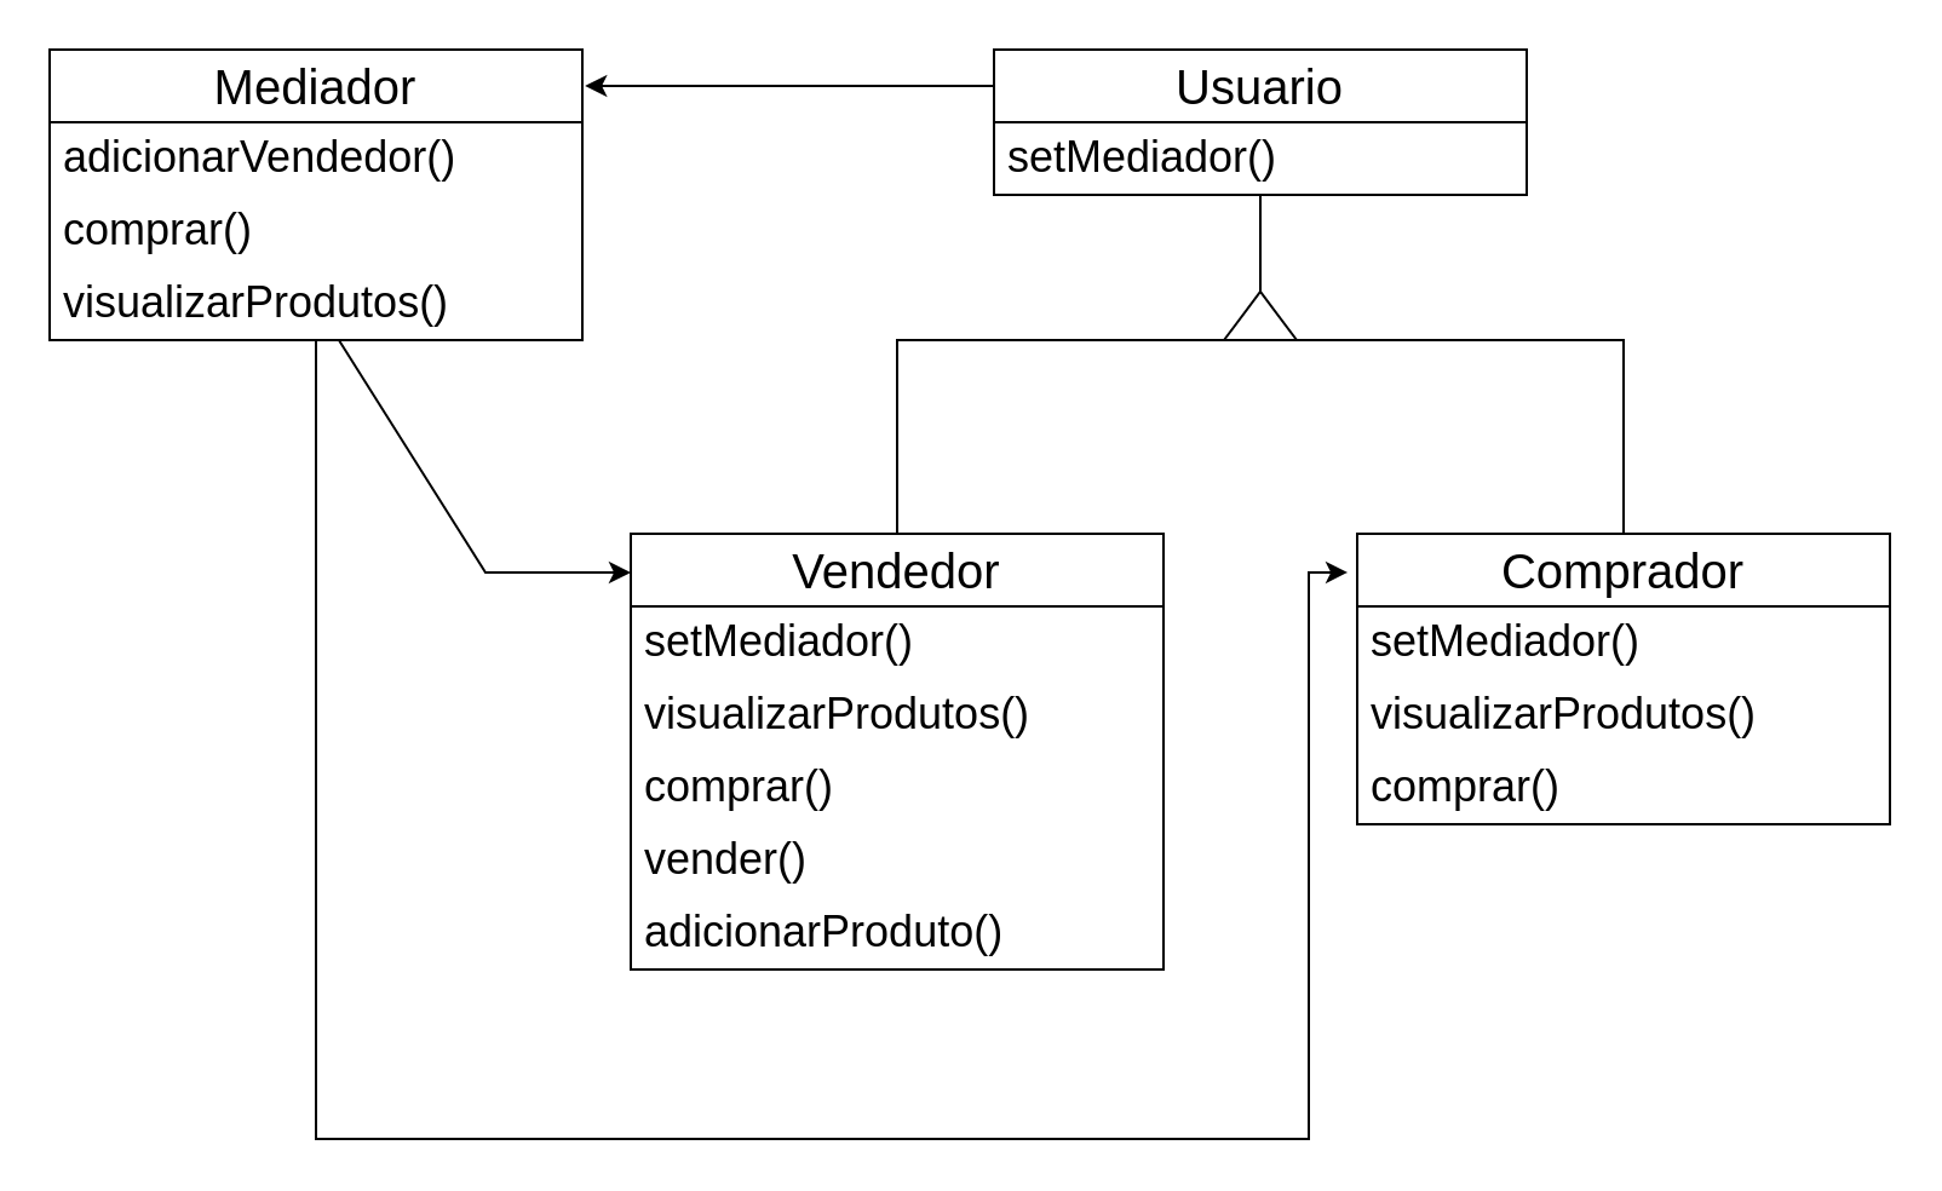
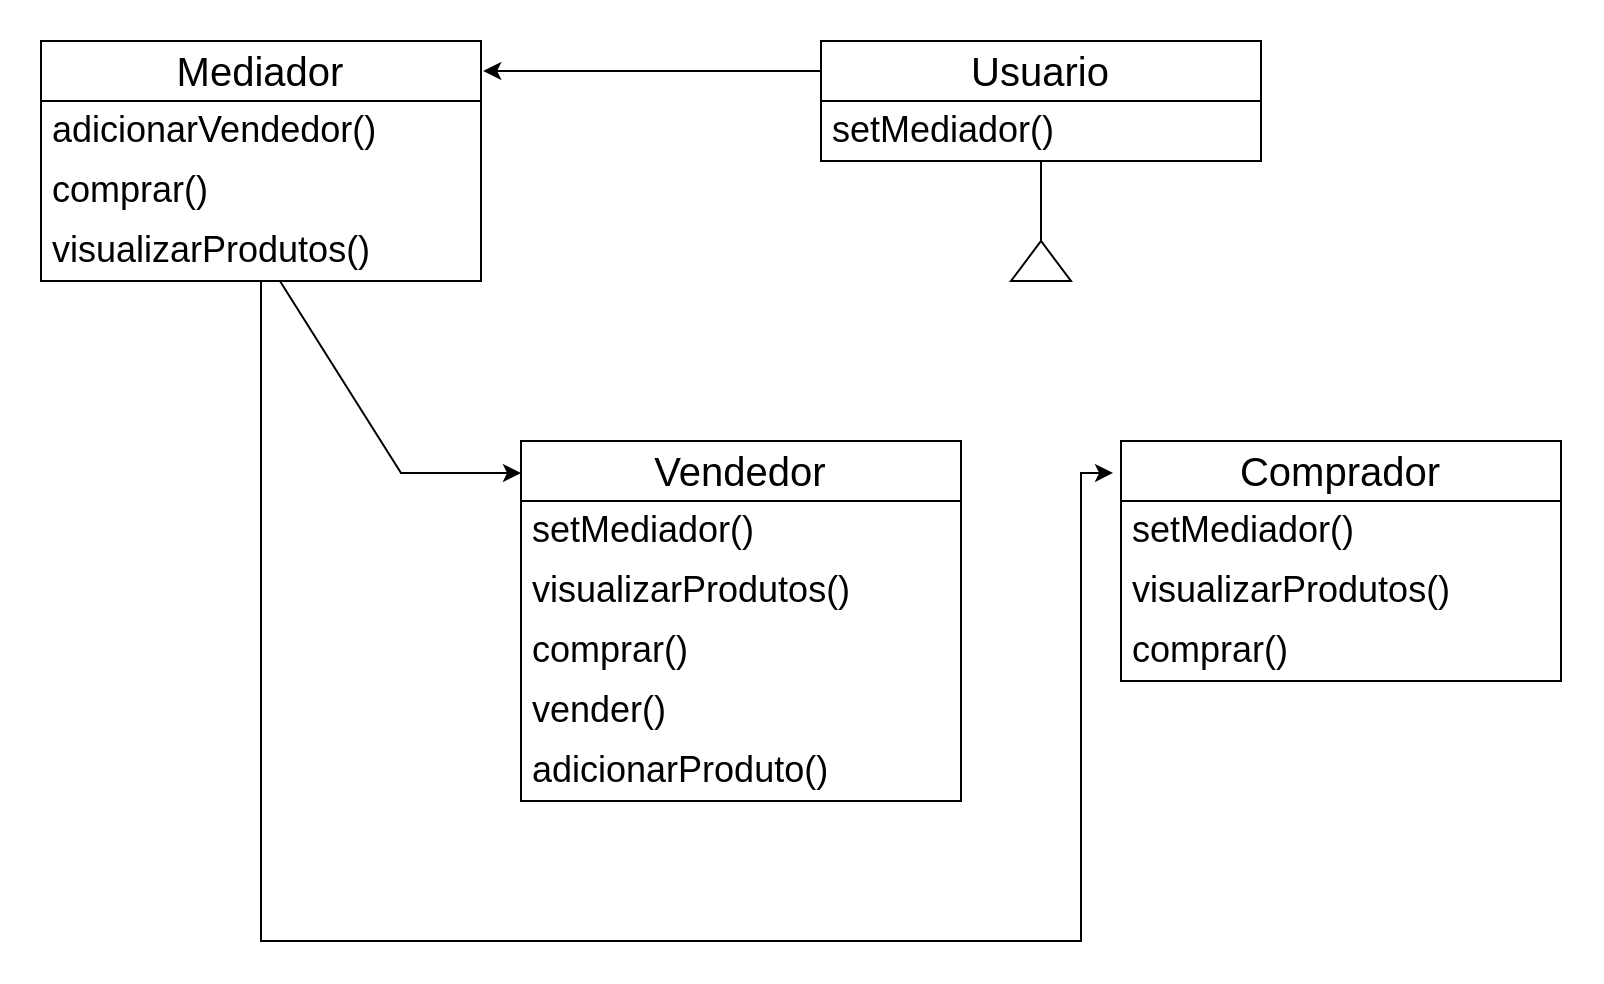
  <mxCell id="0" />
  <mxCell id="1" parent="0" />
  <mxCell id="2" value="Mediador" style="swimlane;fontStyle=0;childLayout=stackLayout;horizontal=1;startSize=30;horizontalStack=0;resizeParent=1;resizeParentMax=0;resizeLast=0;collapsible=1;marginBottom=0;whiteSpace=wrap;html=1;fontSize=20;" parent="1" vertex="1"><mxGeometry x="20" y="20" width="220" height="120" as="geometry" /></mxCell>
  <mxCell id="3" value="adicionarVendedor()" style="text;strokeColor=none;fillColor=none;align=left;verticalAlign=middle;spacingLeft=4;spacingRight=4;overflow=hidden;points=[[0,0.5],[1,0.5]];portConstraint=eastwest;rotatable=0;whiteSpace=wrap;html=1;fontSize=18;" parent="2" vertex="1"><mxGeometry y="30" width="220" height="30" as="geometry" /></mxCell>
  <mxCell id="4" value="comprar()" style="text;strokeColor=none;fillColor=none;align=left;verticalAlign=middle;spacingLeft=4;spacingRight=4;overflow=hidden;points=[[0,0.5],[1,0.5]];portConstraint=eastwest;rotatable=0;whiteSpace=wrap;html=1;fontSize=18;" parent="2" vertex="1"><mxGeometry y="60" width="220" height="30" as="geometry" /></mxCell>
  <mxCell id="5" value="visualizarProdutos()" style="text;strokeColor=none;fillColor=none;align=left;verticalAlign=middle;spacingLeft=4;spacingRight=4;overflow=hidden;points=[[0,0.5],[1,0.5]];portConstraint=eastwest;rotatable=0;whiteSpace=wrap;html=1;fontSize=18;" parent="2" vertex="1"><mxGeometry y="90" width="220" height="30" as="geometry" /></mxCell>
  <mxCell id="6" style="edgeStyle=none;html=1;entryX=1.005;entryY=0.125;entryDx=0;entryDy=0;entryPerimeter=0;fontSize=18;exitX=0;exitY=0.25;exitDx=0;exitDy=0;" parent="1" source="7" target="2" edge="1"><mxGeometry relative="1" as="geometry" /></mxCell>
  <mxCell id="7" value="Usuario" style="swimlane;fontStyle=0;childLayout=stackLayout;horizontal=1;startSize=30;horizontalStack=0;resizeParent=1;resizeParentMax=0;resizeLast=0;collapsible=1;marginBottom=0;whiteSpace=wrap;html=1;fontSize=20;" parent="1" vertex="1"><mxGeometry x="410" y="20" width="220" height="60" as="geometry" /></mxCell>
  <mxCell id="8" value="setMediador()" style="text;strokeColor=none;fillColor=none;align=left;verticalAlign=middle;spacingLeft=4;spacingRight=4;overflow=hidden;points=[[0,0.5],[1,0.5]];portConstraint=eastwest;rotatable=0;whiteSpace=wrap;html=1;fontSize=18;" parent="7" vertex="1"><mxGeometry y="30" width="220" height="30" as="geometry" /></mxCell>
  <mxCell id="9" value="Vendedor" style="swimlane;fontStyle=0;childLayout=stackLayout;horizontal=1;startSize=30;horizontalStack=0;resizeParent=1;resizeParentMax=0;resizeLast=0;collapsible=1;marginBottom=0;whiteSpace=wrap;html=1;fontSize=20;" parent="1" vertex="1"><mxGeometry x="260" y="220" width="220" height="180" as="geometry" /></mxCell>
  <mxCell id="10" value="setMediador()" style="text;strokeColor=none;fillColor=none;align=left;verticalAlign=middle;spacingLeft=4;spacingRight=4;overflow=hidden;points=[[0,0.5],[1,0.5]];portConstraint=eastwest;rotatable=0;whiteSpace=wrap;html=1;fontSize=18;" parent="9" vertex="1"><mxGeometry y="30" width="220" height="30" as="geometry" /></mxCell>
  <mxCell id="11" value="visualizarProdutos()" style="text;strokeColor=none;fillColor=none;align=left;verticalAlign=middle;spacingLeft=4;spacingRight=4;overflow=hidden;points=[[0,0.5],[1,0.5]];portConstraint=eastwest;rotatable=0;whiteSpace=wrap;html=1;fontSize=18;" parent="9" vertex="1"><mxGeometry y="60" width="220" height="30" as="geometry" /></mxCell>
  <mxCell id="12" value="comprar()" style="text;strokeColor=none;fillColor=none;align=left;verticalAlign=middle;spacingLeft=4;spacingRight=4;overflow=hidden;points=[[0,0.5],[1,0.5]];portConstraint=eastwest;rotatable=0;whiteSpace=wrap;html=1;fontSize=18;" parent="9" vertex="1"><mxGeometry y="90" width="220" height="30" as="geometry" /></mxCell>
  <mxCell id="13" value="vender()" style="text;strokeColor=none;fillColor=none;align=left;verticalAlign=middle;spacingLeft=4;spacingRight=4;overflow=hidden;points=[[0,0.5],[1,0.5]];portConstraint=eastwest;rotatable=0;whiteSpace=wrap;html=1;fontSize=18;" parent="9" vertex="1"><mxGeometry y="120" width="220" height="30" as="geometry" /></mxCell>
  <mxCell id="14" value="adicionarProduto()" style="text;strokeColor=none;fillColor=none;align=left;verticalAlign=middle;spacingLeft=4;spacingRight=4;overflow=hidden;points=[[0,0.5],[1,0.5]];portConstraint=eastwest;rotatable=0;whiteSpace=wrap;html=1;fontSize=18;" parent="9" vertex="1"><mxGeometry y="150" width="220" height="30" as="geometry" /></mxCell>
  <mxCell id="15" value="Comprador" style="swimlane;fontStyle=0;childLayout=stackLayout;horizontal=1;startSize=30;horizontalStack=0;resizeParent=1;resizeParentMax=0;resizeLast=0;collapsible=1;marginBottom=0;whiteSpace=wrap;html=1;fontSize=20;" parent="1" vertex="1"><mxGeometry x="560" y="220" width="220" height="120" as="geometry" /></mxCell>
  <mxCell id="16" value="setMediador()" style="text;strokeColor=none;fillColor=none;align=left;verticalAlign=middle;spacingLeft=4;spacingRight=4;overflow=hidden;points=[[0,0.5],[1,0.5]];portConstraint=eastwest;rotatable=0;whiteSpace=wrap;html=1;fontSize=18;" parent="15" vertex="1"><mxGeometry y="30" width="220" height="30" as="geometry" /></mxCell>
  <mxCell id="17" value="visualizarProdutos()" style="text;strokeColor=none;fillColor=none;align=left;verticalAlign=middle;spacingLeft=4;spacingRight=4;overflow=hidden;points=[[0,0.5],[1,0.5]];portConstraint=eastwest;rotatable=0;whiteSpace=wrap;html=1;fontSize=18;" parent="15" vertex="1"><mxGeometry y="60" width="220" height="30" as="geometry" /></mxCell>
  <mxCell id="18" value="comprar()" style="text;strokeColor=none;fillColor=none;align=left;verticalAlign=middle;spacingLeft=4;spacingRight=4;overflow=hidden;points=[[0,0.5],[1,0.5]];portConstraint=eastwest;rotatable=0;whiteSpace=wrap;html=1;fontSize=18;" parent="15" vertex="1"><mxGeometry y="90" width="220" height="30" as="geometry" /></mxCell>
  <mxCell id="19" value="" style="triangle;whiteSpace=wrap;html=1;fontSize=16;rotation=-90;" parent="1" vertex="1"><mxGeometry x="510" y="115" width="20" height="30" as="geometry" /></mxCell>
  <mxCell id="20" value="" style="endArrow=none;html=1;fontSize=16;entryX=1;entryY=0.5;entryDx=0;entryDy=0;" parent="1" target="19" edge="1"><mxGeometry width="50" height="50" relative="1" as="geometry"><mxPoint x="520" y="80" as="sourcePoint" /><mxPoint x="380" y="140" as="targetPoint" /></mxGeometry></mxCell>
- <mxCell id="21" value="" style="endArrow=none;html=1;fontSize=16;entryX=0.5;entryY=0;entryDx=0;entryDy=0;exitX=0.5;exitY=0;exitDx=0;exitDy=0;rounded=0;" parent="1" source="15" target="9" edge="1"><mxGeometry width="50" height="50" relative="1" as="geometry"><mxPoint x="530" y="90" as="sourcePoint" /><mxPoint x="530" y="135" as="targetPoint" /><Array as="points"><mxPoint x="670" y="140" /><mxPoint x="520" y="140" /><mxPoint x="370" y="140" /></Array></mxGeometry></mxCell>
  <mxCell id="22" style="edgeStyle=none;rounded=0;html=1;entryX=-0.018;entryY=0.133;entryDx=0;entryDy=0;entryPerimeter=0;" parent="1" source="5" target="15" edge="1"><mxGeometry relative="1" as="geometry"><Array as="points"><mxPoint x="130" y="470" /><mxPoint x="540" y="470" /><mxPoint x="540" y="236" /></Array></mxGeometry></mxCell>
  <mxCell id="23" style="edgeStyle=none;rounded=0;html=1;entryX=0;entryY=0.089;entryDx=0;entryDy=0;entryPerimeter=0;" parent="1" source="5" target="9" edge="1"><mxGeometry relative="1" as="geometry"><Array as="points"><mxPoint x="200" y="236" /></Array></mxGeometry></mxCell>
